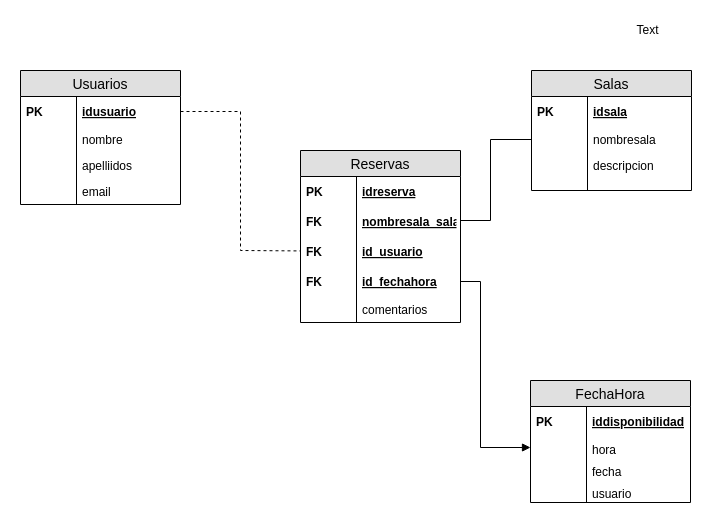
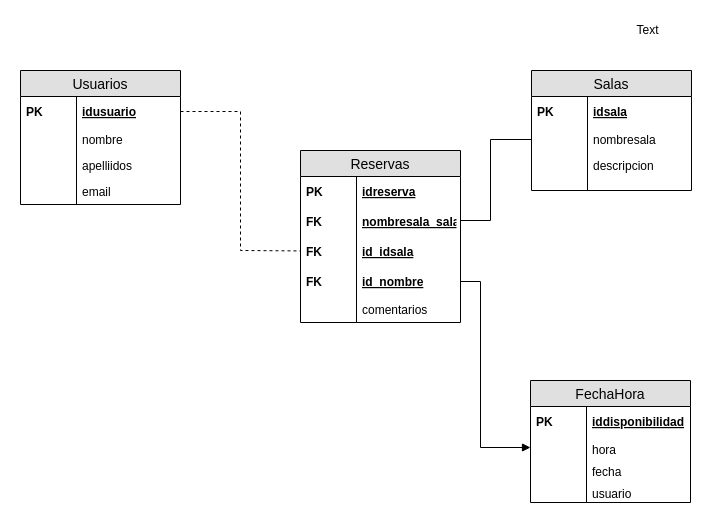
  <mxCell id="0" />
  <mxCell id="1" parent="0" />
  <mxCell id="2" value="Text" parent="1" style="text;html=1;align=center;verticalAlign=middle;resizable=0;points=[];autosize=1;" vertex="1"><mxGeometry x="627" y="20" as="geometry" width="40" height="20" /></mxCell>
  <mxCell id="3" value="Usuarios" parent="1" style="swimlane;fontStyle=0;childLayout=stackLayout;horizontal=1;startSize=26;fillColor=#e0e0e0;horizontalStack=0;resizeParent=1;resizeParentMax=0;resizeLast=0;collapsible=1;marginBottom=0;swimlaneFillColor=#ffffff;align=center;fontSize=14;" vertex="1"><mxGeometry as="geometry" x="20" y="70" width="160" height="134" /></mxCell>
  <mxCell id="4" value="idusuario" parent="3" style="shape=partialRectangle;top=0;left=0;right=0;bottom=0;align=left;verticalAlign=middle;fillColor=none;spacingLeft=60;spacingRight=4;overflow=hidden;rotatable=0;points=[[0,0.5],[1,0.5]];portConstraint=eastwest;dropTarget=0;fontStyle=5;fontSize=12;" vertex="1"><mxGeometry as="geometry" y="26" width="160" height="30" /></mxCell>
  <mxCell id="5" value="PK" parent="4" style="shape=partialRectangle;fontStyle=1;top=0;left=0;bottom=0;fillColor=none;align=left;verticalAlign=middle;spacingLeft=4;spacingRight=4;overflow=hidden;rotatable=0;points=[];portConstraint=eastwest;part=1;fontSize=12;" vertex="1" connectable="0"><mxGeometry as="geometry" width="56" height="30" /></mxCell>
  <mxCell id="6" value="nombre&#10;" parent="3" style="shape=partialRectangle;top=0;left=0;right=0;bottom=0;align=left;verticalAlign=top;fillColor=none;spacingLeft=60;spacingRight=4;overflow=hidden;rotatable=0;points=[[0,0.5],[1,0.5]];portConstraint=eastwest;dropTarget=0;fontSize=12;" vertex="1"><mxGeometry as="geometry" y="56" width="160" height="26" /></mxCell>
  <mxCell id="7" value="" parent="6" style="shape=partialRectangle;top=0;left=0;bottom=0;fillColor=none;align=left;verticalAlign=top;spacingLeft=4;spacingRight=4;overflow=hidden;rotatable=0;points=[];portConstraint=eastwest;part=1;fontSize=12;" vertex="1" connectable="0"><mxGeometry as="geometry" width="56" height="26" /></mxCell>
  <mxCell id="8" value="apelliidos" parent="3" style="shape=partialRectangle;top=0;left=0;right=0;bottom=0;align=left;verticalAlign=top;fillColor=none;spacingLeft=60;spacingRight=4;overflow=hidden;rotatable=0;points=[[0,0.5],[1,0.5]];portConstraint=eastwest;dropTarget=0;fontSize=12;" vertex="1"><mxGeometry as="geometry" y="82" width="160" height="26" /></mxCell>
  <mxCell id="9" value="" parent="8" style="shape=partialRectangle;fontStyle=1;top=0;left=0;bottom=0;fillColor=none;align=left;verticalAlign=top;spacingLeft=4;spacingRight=4;overflow=hidden;rotatable=0;points=[];portConstraint=eastwest;part=1;fontSize=12;" vertex="1" connectable="0"><mxGeometry as="geometry" width="56" height="26" /></mxCell>
  <mxCell id="10" value="email" parent="3" style="shape=partialRectangle;top=0;left=0;right=0;bottom=0;align=left;verticalAlign=top;fillColor=none;spacingLeft=60;spacingRight=4;overflow=hidden;rotatable=0;points=[[0,0.5],[1,0.5]];portConstraint=eastwest;dropTarget=0;fontSize=12;" vertex="1"><mxGeometry as="geometry" y="108" width="160" height="26" /></mxCell>
  <mxCell id="11" value="" parent="10" style="shape=partialRectangle;fontStyle=1;top=0;left=0;bottom=0;fillColor=none;align=left;verticalAlign=top;spacingLeft=4;spacingRight=4;overflow=hidden;rotatable=0;points=[];portConstraint=eastwest;part=1;fontSize=12;" vertex="1" connectable="0"><mxGeometry as="geometry" width="56" height="26" /></mxCell>
  <mxCell id="12" value="Salas" parent="1" style="swimlane;fontStyle=0;childLayout=stackLayout;horizontal=1;startSize=26;fillColor=#e0e0e0;horizontalStack=0;resizeParent=1;resizeParentMax=0;resizeLast=0;collapsible=1;marginBottom=0;swimlaneFillColor=#ffffff;align=center;fontSize=14;" vertex="1"><mxGeometry as="geometry" x="531" y="70" width="160" height="120" /></mxCell>
  <mxCell id="13" value="idsala" parent="12" style="shape=partialRectangle;top=0;left=0;right=0;bottom=0;align=left;verticalAlign=middle;fillColor=none;spacingLeft=60;spacingRight=4;overflow=hidden;rotatable=0;points=[[0,0.5],[1,0.5]];portConstraint=eastwest;dropTarget=0;fontStyle=5;fontSize=12;" vertex="1"><mxGeometry as="geometry" y="26" width="160" height="30" /></mxCell>
  <mxCell id="14" value="PK" parent="13" style="shape=partialRectangle;fontStyle=1;top=0;left=0;bottom=0;fillColor=none;align=left;verticalAlign=middle;spacingLeft=4;spacingRight=4;overflow=hidden;rotatable=0;points=[];portConstraint=eastwest;part=1;fontSize=12;" vertex="1" connectable="0"><mxGeometry as="geometry" width="56" height="30" /></mxCell>
  <mxCell id="15" value="nombresala" parent="12" style="shape=partialRectangle;top=0;left=0;right=0;bottom=0;align=left;verticalAlign=top;fillColor=none;spacingLeft=60;spacingRight=4;overflow=hidden;rotatable=0;points=[[0,0.5],[1,0.5]];portConstraint=eastwest;dropTarget=0;fontSize=12;" vertex="1"><mxGeometry as="geometry" y="56" width="160" height="26" /></mxCell>
  <mxCell id="16" value="" parent="15" style="shape=partialRectangle;top=0;left=0;bottom=0;fillColor=none;align=left;verticalAlign=top;spacingLeft=4;spacingRight=4;overflow=hidden;rotatable=0;points=[];portConstraint=eastwest;part=1;fontSize=12;" vertex="1" connectable="0"><mxGeometry as="geometry" width="56" height="26" /></mxCell>
  <mxCell id="17" value="descripcion" parent="12" style="shape=partialRectangle;top=0;left=0;right=0;bottom=0;align=left;verticalAlign=top;fillColor=none;spacingLeft=60;spacingRight=4;overflow=hidden;rotatable=0;points=[[0,0.5],[1,0.5]];portConstraint=eastwest;dropTarget=0;fontSize=12;" vertex="1"><mxGeometry as="geometry" y="82" width="160" height="38" /></mxCell>
  <mxCell id="18" value="" parent="17" style="shape=partialRectangle;fontStyle=1;top=0;left=0;bottom=0;fillColor=none;align=left;verticalAlign=top;spacingLeft=4;spacingRight=4;overflow=hidden;rotatable=0;points=[];portConstraint=eastwest;part=1;fontSize=12;" vertex="1" connectable="0"><mxGeometry as="geometry" width="56" height="38" /></mxCell>
  <mxCell id="19" value="Reservas" parent="1" style="swimlane;fontStyle=0;childLayout=stackLayout;horizontal=1;startSize=26;fillColor=#e0e0e0;horizontalStack=0;resizeParent=1;resizeParentMax=0;resizeLast=0;collapsible=1;marginBottom=0;swimlaneFillColor=#ffffff;align=center;fontSize=14;rounded=0;" vertex="1"><mxGeometry as="geometry" x="300" y="150" width="160" height="172" /></mxCell>
  <mxCell id="20" value="idreserva" parent="19" style="shape=partialRectangle;top=0;left=0;right=0;bottom=0;align=left;verticalAlign=middle;fillColor=none;spacingLeft=60;spacingRight=4;overflow=hidden;rotatable=0;points=[[0,0.5],[1,0.5]];portConstraint=eastwest;dropTarget=0;fontStyle=5;fontSize=12;" vertex="1"><mxGeometry as="geometry" y="26" width="160" height="30" /></mxCell>
  <mxCell id="21" value="PK" parent="20" style="shape=partialRectangle;fontStyle=1;top=0;left=0;bottom=0;fillColor=none;align=left;verticalAlign=middle;spacingLeft=4;spacingRight=4;overflow=hidden;rotatable=0;points=[];portConstraint=eastwest;part=1;fontSize=12;" vertex="1" connectable="0"><mxGeometry as="geometry" width="56" height="30" /></mxCell>
  <mxCell id="22" value="nombresala_sala" parent="19" style="shape=partialRectangle;top=0;left=0;right=0;bottom=1;align=left;verticalAlign=middle;fillColor=none;spacingLeft=60;spacingRight=4;overflow=hidden;rotatable=0;points=[[0,0.5],[1,0.5]];portConstraint=eastwest;dropTarget=0;fontStyle=5;fontSize=12;strokeColor=none;" vertex="1"><mxGeometry as="geometry" y="56" width="160" height="30" /></mxCell>
  <mxCell id="23" value="FK" parent="22" style="shape=partialRectangle;fontStyle=1;top=0;left=0;bottom=0;fillColor=none;align=left;verticalAlign=middle;spacingLeft=4;spacingRight=4;overflow=hidden;rotatable=0;points=[];portConstraint=eastwest;part=1;fontSize=12;" vertex="1" connectable="0"><mxGeometry as="geometry" width="56" height="30" /></mxCell>
- <mxCell id="24" value="id_usuario" parent="19" style="shape=partialRectangle;top=0;left=0;right=0;bottom=1;align=left;verticalAlign=middle;fillColor=none;spacingLeft=60;spacingRight=4;overflow=hidden;rotatable=0;points=[[0,0.5],[1,0.5]];portConstraint=eastwest;dropTarget=0;fontStyle=5;fontSize=12;strokeColor=none;" vertex="1"><mxGeometry as="geometry" y="86" width="160" height="30" /></mxCell>
+ <mxCell id="24" value="id_idsala" parent="19" style="shape=partialRectangle;top=0;left=0;right=0;bottom=1;align=left;verticalAlign=middle;fillColor=none;spacingLeft=60;spacingRight=4;overflow=hidden;rotatable=0;points=[[0,0.5],[1,0.5]];portConstraint=eastwest;dropTarget=0;fontStyle=5;fontSize=12;strokeColor=none;" vertex="1"><mxGeometry as="geometry" y="86" width="160" height="30" /></mxCell>
  <mxCell id="25" value="FK" parent="24" style="shape=partialRectangle;fontStyle=1;top=0;left=0;bottom=0;fillColor=none;align=left;verticalAlign=middle;spacingLeft=4;spacingRight=4;overflow=hidden;rotatable=0;points=[];portConstraint=eastwest;part=1;fontSize=12;" vertex="1" connectable="0"><mxGeometry as="geometry" width="56" height="30" /></mxCell>
- <mxCell id="26" value="id_fechahora" parent="19" style="shape=partialRectangle;top=0;left=0;right=0;bottom=1;align=left;verticalAlign=middle;fillColor=none;spacingLeft=60;spacingRight=4;overflow=hidden;rotatable=0;points=[[0,0.5],[1,0.5]];portConstraint=eastwest;dropTarget=0;fontStyle=5;fontSize=12;strokeColor=none;" vertex="1"><mxGeometry as="geometry" y="116" width="160" height="30" /></mxCell>
+ <mxCell id="26" value="id_nombre" parent="19" style="shape=partialRectangle;top=0;left=0;right=0;bottom=1;align=left;verticalAlign=middle;fillColor=none;spacingLeft=60;spacingRight=4;overflow=hidden;rotatable=0;points=[[0,0.5],[1,0.5]];portConstraint=eastwest;dropTarget=0;fontStyle=5;fontSize=12;strokeColor=none;" vertex="1"><mxGeometry as="geometry" y="116" width="160" height="30" /></mxCell>
  <mxCell id="27" value="FK" parent="26" style="shape=partialRectangle;fontStyle=1;top=0;left=0;bottom=0;fillColor=none;align=left;verticalAlign=middle;spacingLeft=4;spacingRight=4;overflow=hidden;rotatable=0;points=[];portConstraint=eastwest;part=1;fontSize=12;" vertex="1" connectable="0"><mxGeometry as="geometry" width="56" height="30" /></mxCell>
  <mxCell id="28" value="comentarios" parent="19" style="shape=partialRectangle;top=0;left=0;right=0;bottom=0;align=left;verticalAlign=top;fillColor=none;spacingLeft=60;spacingRight=4;overflow=hidden;rotatable=0;points=[[0,0.5],[1,0.5]];portConstraint=eastwest;dropTarget=0;fontSize=12;rounded=0;strokeColor=#000000;" vertex="1"><mxGeometry as="geometry" y="146" width="160" height="26" /></mxCell>
  <mxCell id="29" value="" parent="28" style="shape=partialRectangle;fontStyle=1;top=0;left=0;bottom=0;fillColor=none;align=left;verticalAlign=top;spacingLeft=4;spacingRight=4;overflow=hidden;rotatable=0;points=[];portConstraint=eastwest;part=1;fontSize=12;" vertex="1" connectable="0"><mxGeometry as="geometry" width="56" height="26" /></mxCell>
  <mxCell id="30" value="" parent="1" style="endArrow=none;html=1;rounded=0;exitX=1;exitY=0.5;exitDx=0;exitDy=0;dashed=1;" source="4" target="24" edge="1"><mxGeometry as="geometry" relative="1"><mxPoint as="sourcePoint" x="180" y="110" /><mxPoint as="targetPoint" x="270" y="258" /><Array as="points"><mxPoint x="240" y="111" /><mxPoint x="240" y="250" /></Array></mxGeometry></mxCell>
  <mxCell id="31" value="" parent="1" style="endArrow=none;html=1;rounded=0;entryX=0;entryY=0.5;entryDx=0;entryDy=0;" target="15" edge="1"><mxGeometry as="geometry" relative="1"><mxPoint as="sourcePoint" x="460" y="220" /><mxPoint as="targetPoint" x="610" y="220" /><Array as="points"><mxPoint x="490" y="220" /><mxPoint x="490" y="139" /></Array></mxGeometry></mxCell>
  <mxCell id="32" value="FechaHora" parent="1" style="swimlane;fontStyle=0;childLayout=stackLayout;horizontal=1;startSize=26;fillColor=#e0e0e0;horizontalStack=0;resizeParent=1;resizeParentMax=0;resizeLast=0;collapsible=1;marginBottom=0;swimlaneFillColor=#ffffff;align=center;fontSize=14;" vertex="1"><mxGeometry as="geometry" x="530" y="380" width="160" height="122" /></mxCell>
  <mxCell id="33" value="iddisponibilidad" parent="32" style="shape=partialRectangle;top=0;left=0;right=0;bottom=0;align=left;verticalAlign=middle;fillColor=none;spacingLeft=60;spacingRight=4;overflow=hidden;rotatable=0;points=[[0,0.5],[1,0.5]];portConstraint=eastwest;dropTarget=0;fontStyle=5;fontSize=12;" vertex="1"><mxGeometry as="geometry" y="26" width="160" height="30" /></mxCell>
  <mxCell id="34" value="PK" parent="33" style="shape=partialRectangle;fontStyle=1;top=0;left=0;bottom=0;fillColor=none;align=left;verticalAlign=middle;spacingLeft=4;spacingRight=4;overflow=hidden;rotatable=0;points=[];portConstraint=eastwest;part=1;fontSize=12;" vertex="1" connectable="0"><mxGeometry as="geometry" width="56" height="30" /></mxCell>
  <mxCell id="35" value="hora" parent="32" style="shape=partialRectangle;top=0;left=0;right=0;bottom=0;align=left;verticalAlign=top;fillColor=none;spacingLeft=60;spacingRight=4;overflow=hidden;rotatable=0;points=[[0,0.5],[1,0.5]];portConstraint=eastwest;dropTarget=0;fontSize=12;" vertex="1"><mxGeometry as="geometry" y="56" width="160" height="22" /></mxCell>
  <mxCell id="36" value="" parent="35" style="shape=partialRectangle;top=0;left=0;bottom=0;fillColor=none;align=left;verticalAlign=top;spacingLeft=4;spacingRight=4;overflow=hidden;rotatable=0;points=[];portConstraint=eastwest;part=1;fontSize=12;" vertex="1" connectable="0"><mxGeometry as="geometry" width="56" height="22" /></mxCell>
  <mxCell id="37" value="fecha&#10;" parent="32" style="shape=partialRectangle;top=0;left=0;right=0;bottom=0;align=left;verticalAlign=top;fillColor=none;spacingLeft=60;spacingRight=4;overflow=hidden;rotatable=0;points=[[0,0.5],[1,0.5]];portConstraint=eastwest;dropTarget=0;fontSize=12;" vertex="1"><mxGeometry as="geometry" y="78" width="160" height="22" /></mxCell>
  <mxCell id="38" value="" parent="37" style="shape=partialRectangle;top=0;left=0;bottom=0;fillColor=none;align=left;verticalAlign=top;spacingLeft=4;spacingRight=4;overflow=hidden;rotatable=0;points=[];portConstraint=eastwest;part=1;fontSize=12;" vertex="1" connectable="0"><mxGeometry as="geometry" width="56" height="22" /></mxCell>
  <mxCell id="39" value="usuario" parent="32" style="shape=partialRectangle;top=0;left=0;right=0;bottom=0;align=left;verticalAlign=top;fillColor=none;spacingLeft=60;spacingRight=4;overflow=hidden;rotatable=0;points=[[0,0.5],[1,0.5]];portConstraint=eastwest;dropTarget=0;fontSize=12;" vertex="1"><mxGeometry as="geometry" y="100" width="160" height="22" /></mxCell>
  <mxCell id="40" value="" parent="39" style="shape=partialRectangle;top=0;left=0;bottom=0;fillColor=none;align=left;verticalAlign=top;spacingLeft=4;spacingRight=4;overflow=hidden;rotatable=0;points=[];portConstraint=eastwest;part=1;fontSize=12;" vertex="1" connectable="0"><mxGeometry as="geometry" width="56" height="22" /></mxCell>
  <mxCell id="41" value="" parent="1" style="endArrow=block;html=1;rounded=0;fontSize=14;entryX=0;entryY=0.5;entryDx=0;entryDy=0;exitX=1;exitY=0.5;exitDx=0;exitDy=0;" source="26" target="35" edge="1"><mxGeometry as="geometry" relative="1"><mxPoint as="sourcePoint" x="460" y="310" /><mxPoint as="targetPoint" x="520" y="410" /><Array as="points"><mxPoint x="480" y="281" /><mxPoint x="480" y="447" /></Array></mxGeometry></mxCell>
